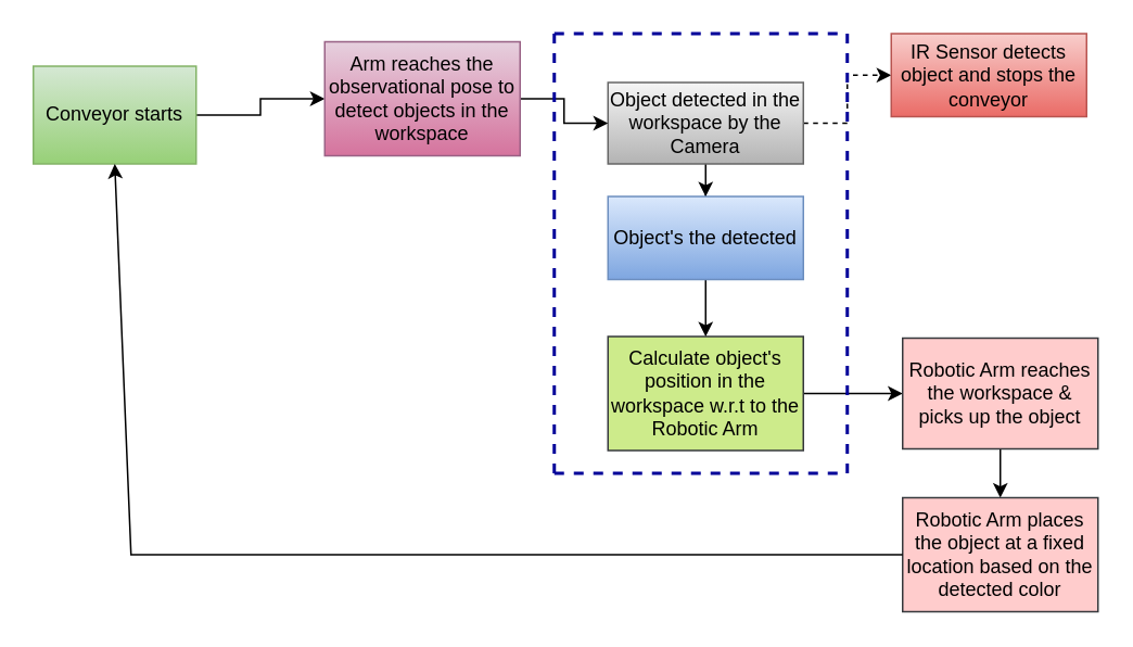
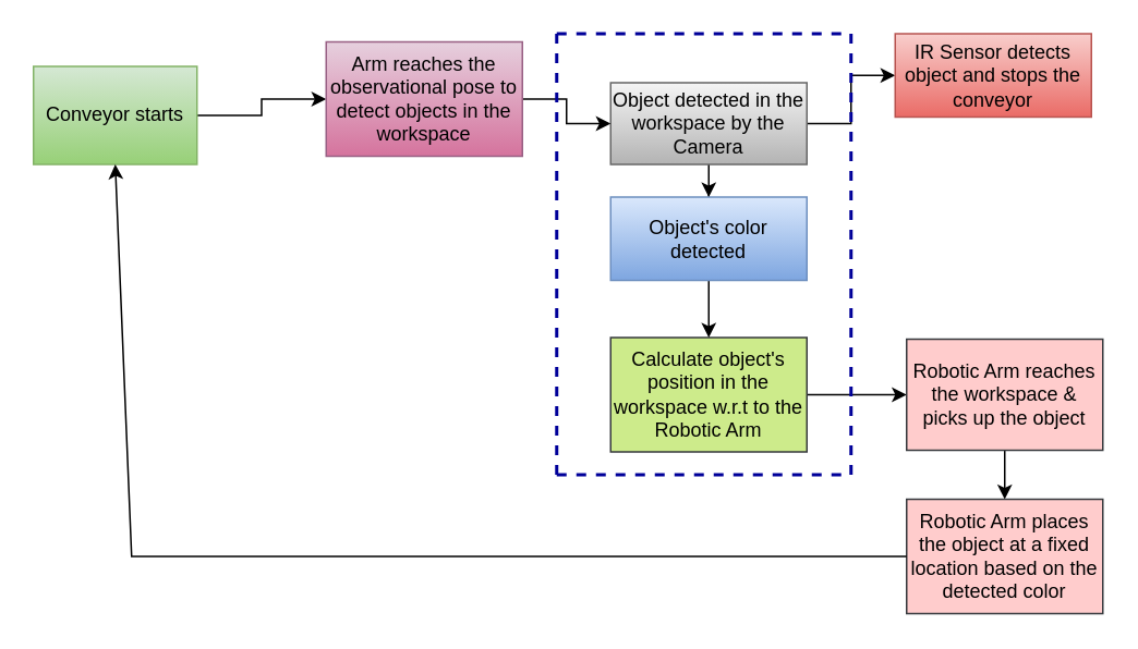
  <mxCell id="0" />
  <mxCell id="1" parent="0" />
  <mxCell id="2" value="" style="edgeStyle=orthogonalEdgeStyle;rounded=0;orthogonalLoop=1;jettySize=auto;html=1;" parent="1" source="3" target="16" edge="1"><mxGeometry relative="1" as="geometry" /></mxCell>
  <mxCell id="3" value="Conveyor starts " style="rounded=0;whiteSpace=wrap;html=1;fillColor=#d5e8d4;strokeColor=#82b366;gradientColor=#97d077;" parent="1" vertex="1"><mxGeometry x="20" y="40" width="100" height="60" as="geometry" /></mxCell>
  <mxCell id="4" value="" style="edgeStyle=orthogonalEdgeStyle;rounded=0;orthogonalLoop=1;jettySize=auto;html=1;" parent="1" source="6" target="13" edge="1"><mxGeometry relative="1" as="geometry" /></mxCell>
- <mxCell id="5" value="" style="edgeStyle=orthogonalEdgeStyle;rounded=0;orthogonalLoop=1;jettySize=auto;html=1;dashed=1;" edge="1" parent="1" source="6" target="7"><mxGeometry relative="1" as="geometry" /></mxCell>
+ <mxCell id="5" value="" style="edgeStyle=orthogonalEdgeStyle;rounded=0;orthogonalLoop=1;jettySize=auto;html=1;" edge="1" parent="1" source="6" target="7"><mxGeometry relative="1" as="geometry" /></mxCell>
  <mxCell id="6" value="Object detected in the workspace by the Camera" style="rounded=0;whiteSpace=wrap;html=1;fillColor=#f5f5f5;gradientColor=#b3b3b3;strokeColor=#666666;" parent="1" vertex="1"><mxGeometry x="373" y="50" width="120" height="50" as="geometry" /></mxCell>
  <mxCell id="7" value="IR Sensor detects object and stops the conveyor" style="rounded=0;whiteSpace=wrap;html=1;fillColor=#f8cecc;gradientColor=#ea6b66;strokeColor=#b85450;" parent="1" vertex="1"><mxGeometry x="547" y="20" width="120" height="51" as="geometry" /></mxCell>
  <mxCell id="8" value="" style="edgeStyle=orthogonalEdgeStyle;rounded=0;orthogonalLoop=1;jettySize=auto;html=1;" parent="1" source="9" target="11" edge="1"><mxGeometry relative="1" as="geometry" /></mxCell>
  <mxCell id="9" value="Calculate object's position in the workspace w.r.t to the Robotic Arm" style="rounded=0;whiteSpace=wrap;html=1;fillColor=#cdeb8b;strokeColor=#36393d;" parent="1" vertex="1"><mxGeometry x="373" y="206" width="120" height="70" as="geometry" /></mxCell>
  <mxCell id="10" value="" style="edgeStyle=orthogonalEdgeStyle;rounded=0;orthogonalLoop=1;jettySize=auto;html=1;" parent="1" source="11" target="14" edge="1"><mxGeometry relative="1" as="geometry" /></mxCell>
  <mxCell id="11" value="Robotic Arm reaches the workspace &amp;amp; picks up the object" style="rounded=0;whiteSpace=wrap;html=1;fillColor=#ffcccc;strokeColor=#36393d;" parent="1" vertex="1"><mxGeometry x="554" y="207" width="120" height="68" as="geometry" /></mxCell>
  <mxCell id="12" value="" style="edgeStyle=orthogonalEdgeStyle;rounded=0;orthogonalLoop=1;jettySize=auto;html=1;" edge="1" parent="1" source="13" target="9"><mxGeometry relative="1" as="geometry" /></mxCell>
- <mxCell id="13" value="Object's the detected " style="rounded=0;whiteSpace=wrap;html=1;fillColor=#dae8fc;gradientColor=#7ea6e0;strokeColor=#6c8ebf;" parent="1" vertex="1"><mxGeometry x="373" y="120" width="120" height="51" as="geometry" /></mxCell>
+ <mxCell id="13" value="Object's color detected " style="rounded=0;whiteSpace=wrap;html=1;fillColor=#dae8fc;gradientColor=#7ea6e0;strokeColor=#6c8ebf;" parent="1" vertex="1"><mxGeometry x="373" y="120" width="120" height="51" as="geometry" /></mxCell>
  <mxCell id="14" value="Robotic Arm places the object at a fixed location based on the detected color" style="rounded=0;whiteSpace=wrap;html=1;fillColor=#ffcccc;strokeColor=#36393d;" parent="1" vertex="1"><mxGeometry x="554" y="305" width="120" height="70" as="geometry" /></mxCell>
  <mxCell id="15" value="" style="edgeStyle=orthogonalEdgeStyle;rounded=0;orthogonalLoop=1;jettySize=auto;html=1;" parent="1" source="16" target="6" edge="1"><mxGeometry relative="1" as="geometry" /></mxCell>
  <mxCell id="16" value="Arm reaches the observational pose to detect objects in the workspace" style="rounded=0;whiteSpace=wrap;html=1;fillColor=#e6d0de;gradientColor=#d5739d;strokeColor=#996185;" parent="1" vertex="1"><mxGeometry x="199" y="25" width="120" height="70" as="geometry" /></mxCell>
  <mxCell id="17" value="" style="endArrow=classic;html=1;rounded=0;entryX=0.5;entryY=1;entryDx=0;entryDy=0;exitX=0;exitY=0.5;exitDx=0;exitDy=0;" parent="1" source="14" target="3" edge="1"><mxGeometry width="50" height="50" relative="1" as="geometry"><mxPoint x="373" y="340" as="sourcePoint" /><mxPoint x="300" y="180" as="targetPoint" /><Array as="points"><mxPoint x="80" y="340" /></Array></mxGeometry></mxCell>
  <mxCell id="18" value="" style="endArrow=none;dashed=1;html=1;rounded=1;curved=0;strokeWidth=2;strokeColor=#000099;" edge="1" parent="1"><mxGeometry width="50" height="50" relative="1" as="geometry"><mxPoint x="340" y="20" as="sourcePoint" /><mxPoint x="340" y="290" as="targetPoint" /></mxGeometry></mxCell>
  <mxCell id="19" value="" style="endArrow=none;dashed=1;html=1;rounded=1;curved=0;strokeWidth=2;strokeColor=#000099;" edge="1" parent="1"><mxGeometry width="50" height="50" relative="1" as="geometry"><mxPoint x="520" y="20" as="sourcePoint" /><mxPoint x="520" y="290" as="targetPoint" /></mxGeometry></mxCell>
  <mxCell id="20" value="" style="endArrow=none;dashed=1;html=1;rounded=1;curved=0;strokeWidth=2;strokeColor=#000099;" edge="1" parent="1"><mxGeometry width="50" height="50" relative="1" as="geometry"><mxPoint x="340" y="290" as="sourcePoint" /><mxPoint x="520" y="290" as="targetPoint" /></mxGeometry></mxCell>
  <mxCell id="21" value="" style="endArrow=none;dashed=1;html=1;rounded=1;curved=0;strokeWidth=2;strokeColor=#000099;" edge="1" parent="1"><mxGeometry width="50" height="50" relative="1" as="geometry"><mxPoint x="340" y="20" as="sourcePoint" /><mxPoint x="520" y="20" as="targetPoint" /></mxGeometry></mxCell>
